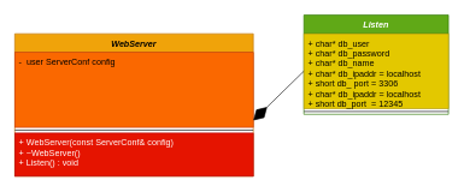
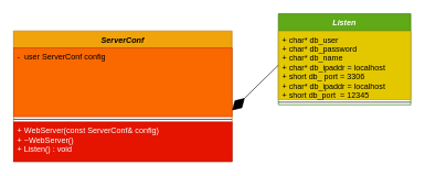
  <mxCell id="0" />
  <mxCell id="1" parent="0" />
- <mxCell id="2" value="WebServer&#10;" style="swimlane;fontStyle=3;align=center;verticalAlign=top;childLayout=stackLayout;horizontal=1;startSize=26;horizontalStack=0;resizeParent=1;resizeParentMax=0;resizeLast=0;collapsible=1;marginBottom=0;fillColor=#f0a30a;fontColor=#000000;strokeColor=#BD7000;" parent="1" vertex="1"><mxGeometry x="20" y="46" width="330" height="198" as="geometry"><mxRectangle x="70" y="90" width="90" height="26" as="alternateBounds" /></mxGeometry></mxCell>
+ <mxCell id="2" value="ServerConf&#10;" style="swimlane;fontStyle=3;align=center;verticalAlign=top;childLayout=stackLayout;horizontal=1;startSize=26;horizontalStack=0;resizeParent=1;resizeParentMax=0;resizeLast=0;collapsible=1;marginBottom=0;fillColor=#f0a30a;fontColor=#000000;strokeColor=#BD7000;" parent="1" vertex="1"><mxGeometry x="20" y="46" width="330" height="198" as="geometry"><mxRectangle x="70" y="90" width="90" height="26" as="alternateBounds" /></mxGeometry></mxCell>
  <mxCell id="3" value="-  user ServerConf config&#10;" style="text;strokeColor=#C73500;fillColor=#fa6800;align=left;verticalAlign=top;spacingLeft=4;spacingRight=4;overflow=hidden;rotatable=0;points=[[0,0.5],[1,0.5]];portConstraint=eastwest;fontColor=#000000;" parent="2" vertex="1"><mxGeometry y="26" width="330" height="104" as="geometry" /></mxCell>
  <mxCell id="4" value="" style="line;strokeWidth=1;fillColor=none;align=left;verticalAlign=middle;spacingTop=-1;spacingLeft=3;spacingRight=3;rotatable=0;labelPosition=right;points=[];portConstraint=eastwest;" parent="2" vertex="1"><mxGeometry y="130" width="330" height="8" as="geometry" /></mxCell>
  <mxCell id="5" value="+ WebServer(const ServerConf&amp; config)&#10;+ ~WebServer()&#10;+ Listen() : void&#10;" style="text;strokeColor=#B20000;fillColor=#e51400;align=left;verticalAlign=top;spacingLeft=4;spacingRight=4;overflow=hidden;rotatable=0;points=[[0,0.5],[1,0.5]];portConstraint=eastwest;fontColor=#ffffff;" parent="2" vertex="1"><mxGeometry y="138" width="330" height="60" as="geometry" /></mxCell>
  <mxCell id="6" value="Listen" style="swimlane;fontStyle=3;align=center;verticalAlign=top;childLayout=stackLayout;horizontal=1;startSize=26;horizontalStack=0;resizeParent=1;resizeParentMax=0;resizeLast=0;collapsible=1;marginBottom=0;fillColor=#60a917;fontColor=#ffffff;strokeColor=#2D7600;" parent="1" vertex="1"><mxGeometry x="420" y="20" width="200" height="138" as="geometry" /></mxCell>
  <mxCell id="7" value="+ char* db_user&#10;+ char* db_password&#10;+ char* db_name&#10;+ char* db_ipaddr = localhost&#10;+ short db_ port = 3306&#10;+ char* db_ipaddr = localhost&#10;+ short db_port  = 12345&#10;" style="text;strokeColor=#B09500;fillColor=#e3c800;align=left;verticalAlign=top;spacingLeft=4;spacingRight=4;overflow=hidden;rotatable=0;points=[[0,0.5],[1,0.5]];portConstraint=eastwest;fontColor=#000000;" parent="6" vertex="1"><mxGeometry y="26" width="200" height="104" as="geometry" /></mxCell>
  <mxCell id="8" value="" style="line;strokeWidth=1;fillColor=none;align=left;verticalAlign=middle;spacingTop=-1;spacingLeft=3;spacingRight=3;rotatable=0;labelPosition=right;points=[];portConstraint=eastwest;" parent="6" vertex="1"><mxGeometry y="130" width="200" height="8" as="geometry" /></mxCell>
  <mxCell id="9" value="" style="endArrow=diamondThin;endFill=1;endSize=24;html=1;exitX=0;exitY=0.5;exitDx=0;exitDy=0;entryX=1;entryY=0.909;entryDx=0;entryDy=0;entryPerimeter=0;" parent="1" source="7" target="3" edge="1"><mxGeometry width="160" relative="1" as="geometry"><mxPoint x="350" y="280" as="sourcePoint" /><mxPoint x="350" y="99" as="targetPoint" /><Array as="points" /></mxGeometry></mxCell>
